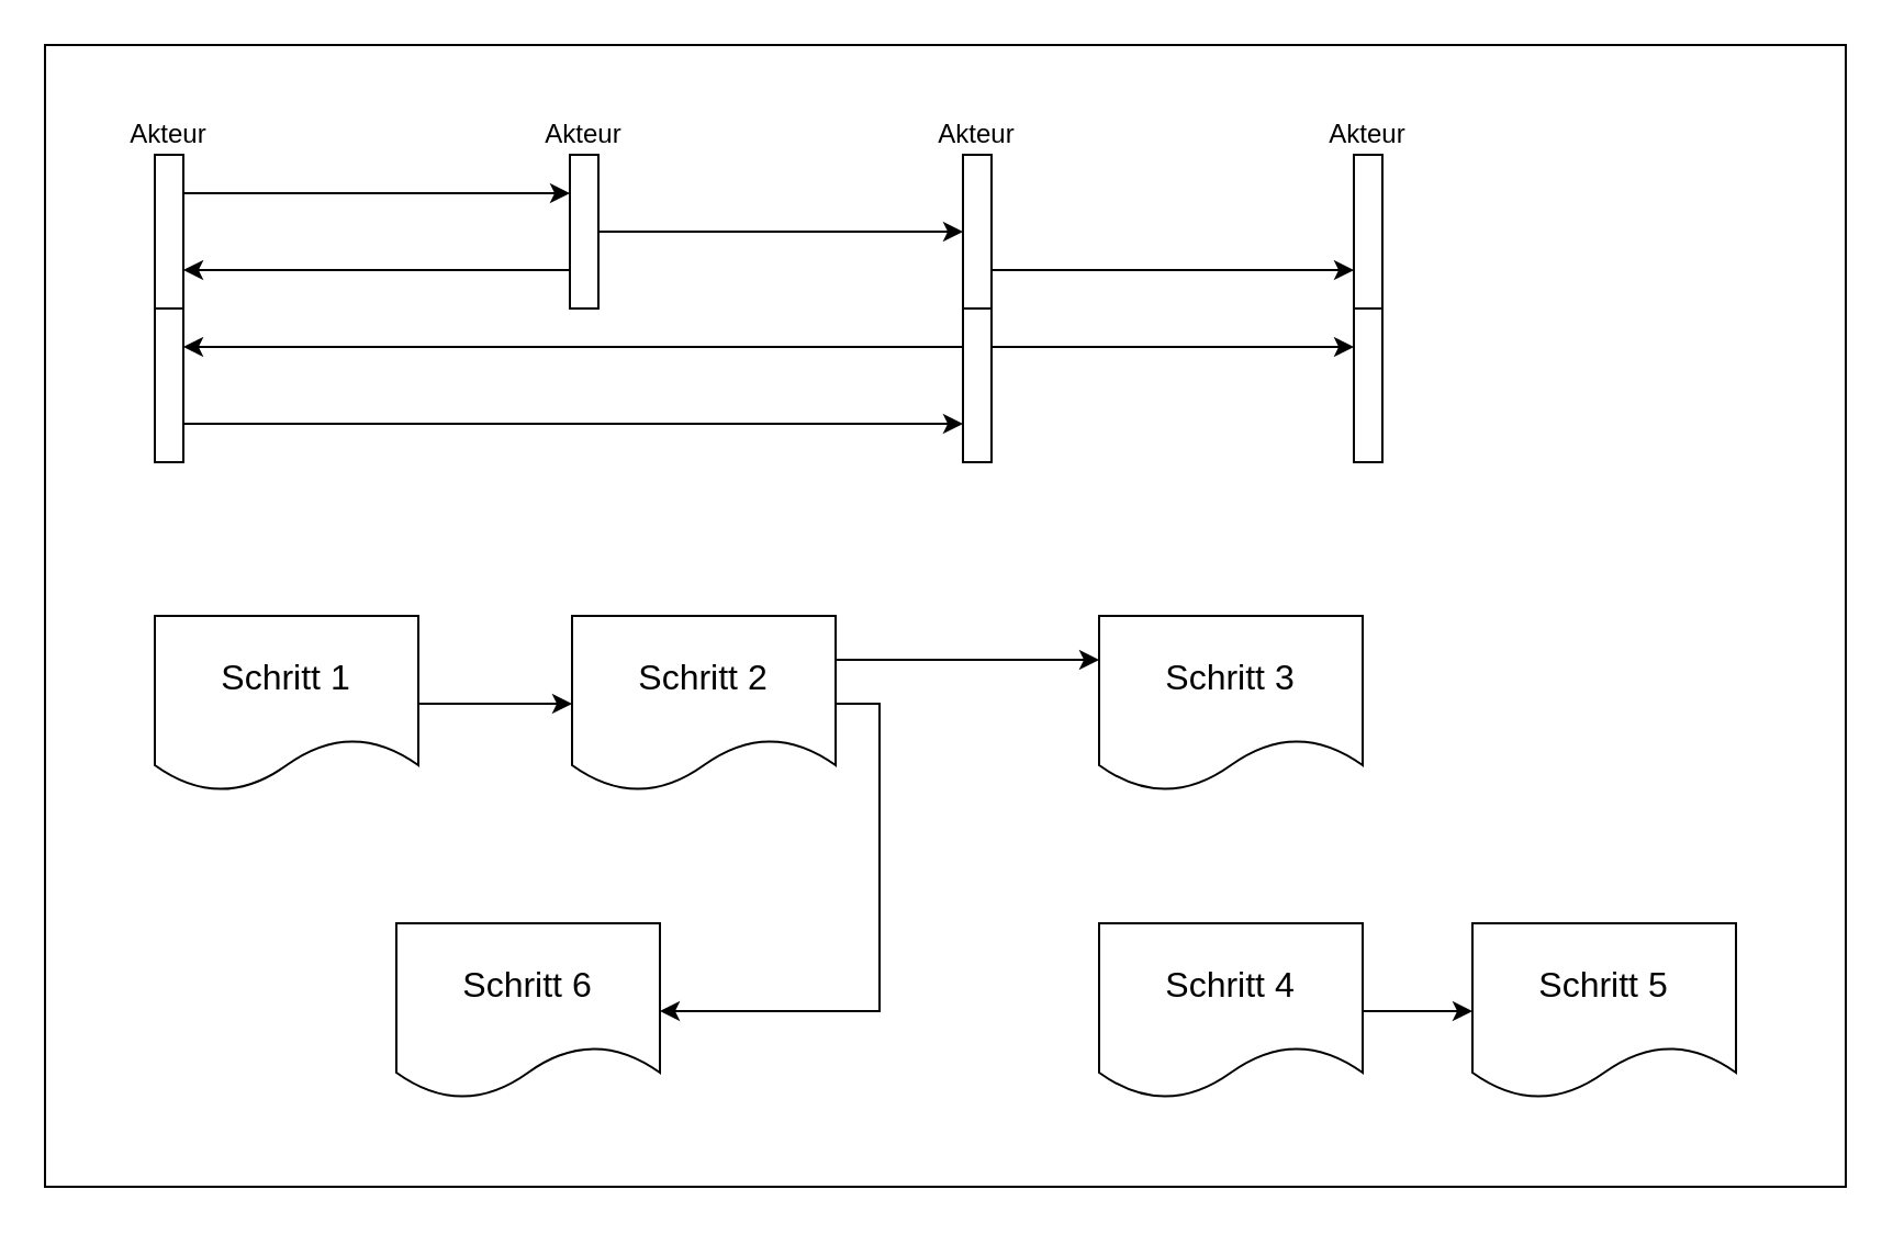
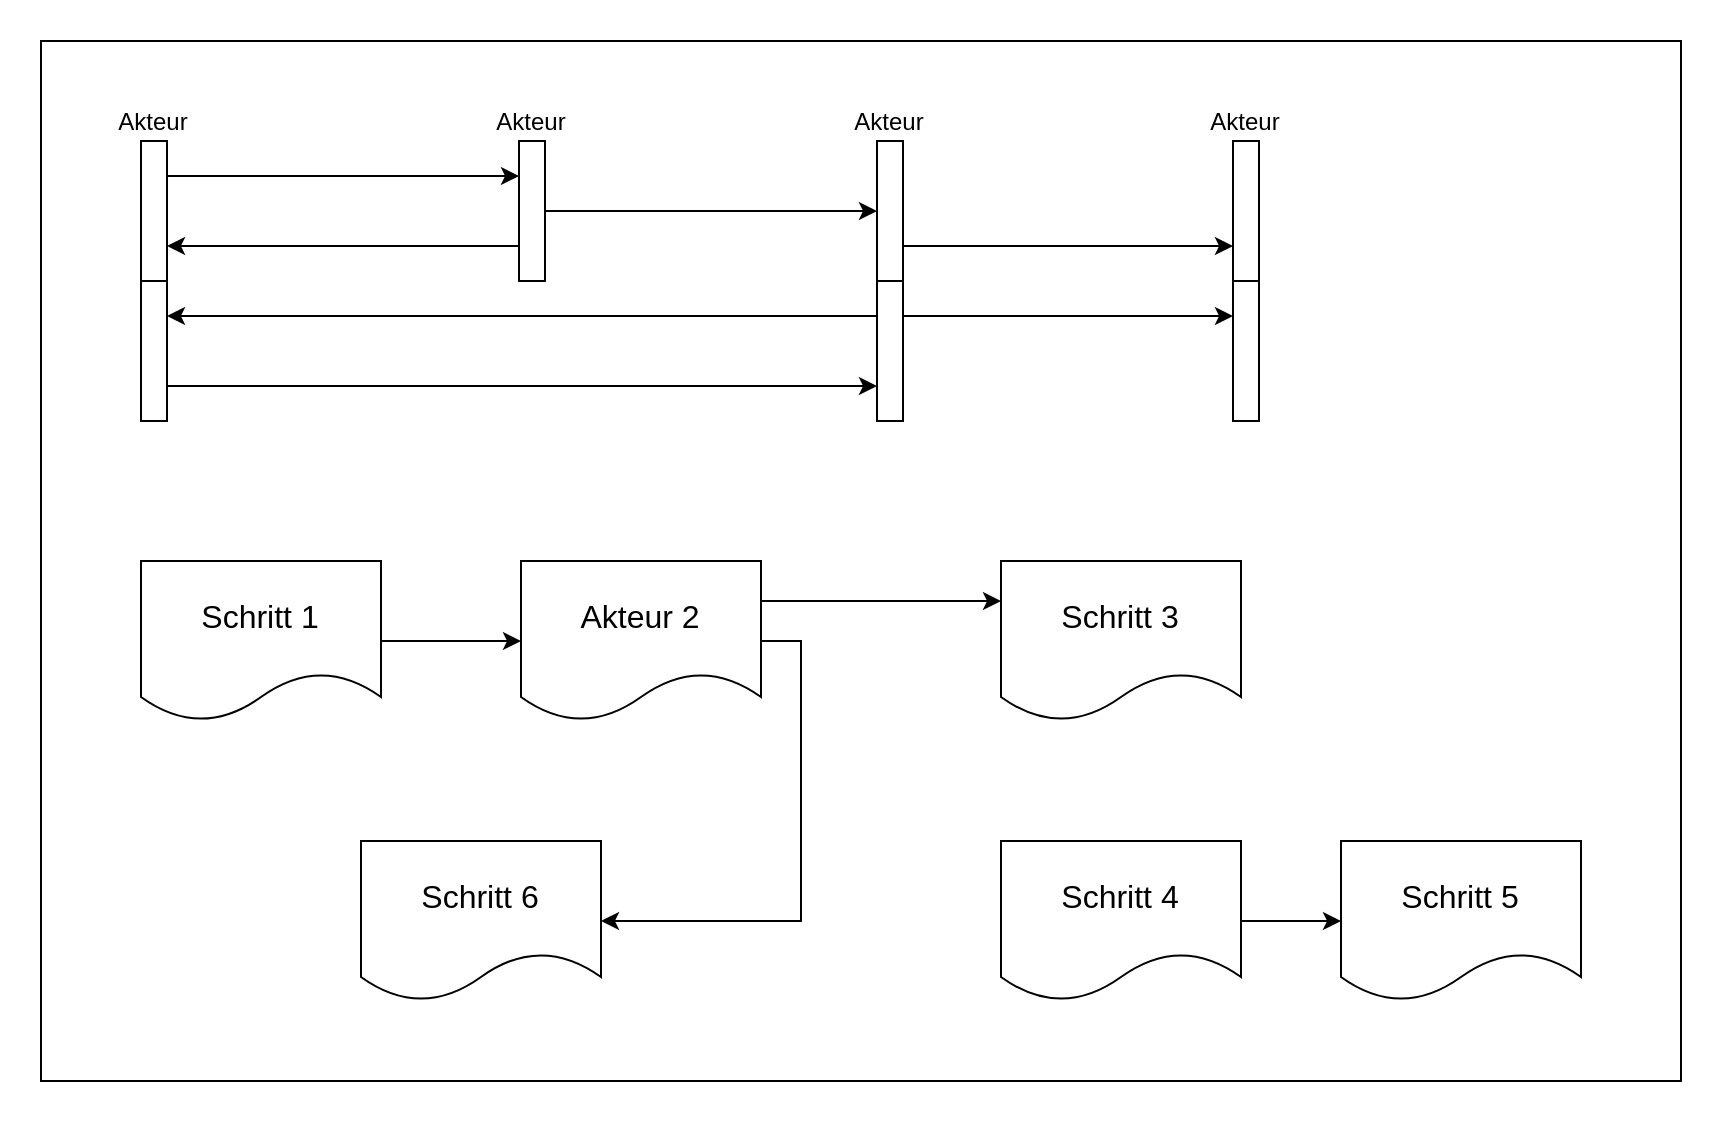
  <mxCell id="0" />
  <mxCell id="1" parent="0" />
  <mxCell id="2" value="" style="rounded=0;whiteSpace=wrap;html=1;" parent="1" vertex="1"><mxGeometry width="820" height="520" as="geometry" x="20" y="20" /></mxCell>
  <mxCell id="3" style="edgeStyle=orthogonalEdgeStyle;rounded=0;orthogonalLoop=1;jettySize=auto;html=1;exitX=1;exitY=0.5;exitDx=0;exitDy=0;entryX=0;entryY=0.5;entryDx=0;entryDy=0;" edge="1" parent="1" source="4" target="7"><mxGeometry relative="1" as="geometry" /></mxCell>
  <mxCell id="4" value="Schritt 1" style="shape=document;whiteSpace=wrap;html=1;boundedLbl=1;fontSize=16;" vertex="1" parent="1"><mxGeometry x="70" y="280" width="120" height="80" as="geometry" /></mxCell>
  <mxCell id="5" style="edgeStyle=orthogonalEdgeStyle;rounded=0;orthogonalLoop=1;jettySize=auto;html=1;exitX=1;exitY=0.25;exitDx=0;exitDy=0;entryX=0;entryY=0.25;entryDx=0;entryDy=0;" edge="1" parent="1" source="7" target="8"><mxGeometry relative="1" as="geometry" /></mxCell>
  <mxCell id="6" style="edgeStyle=orthogonalEdgeStyle;rounded=0;orthogonalLoop=1;jettySize=auto;html=1;exitX=1;exitY=0.5;exitDx=0;exitDy=0;entryX=1;entryY=0.5;entryDx=0;entryDy=0;" edge="1" parent="1" source="7" target="11"><mxGeometry relative="1" as="geometry" /></mxCell>
- <mxCell id="7" value="Schritt 2" style="shape=document;whiteSpace=wrap;html=1;boundedLbl=1;fontSize=16;" vertex="1" parent="1"><mxGeometry x="260" y="280" width="120" height="80" as="geometry" /></mxCell>
+ <mxCell id="7" value="Akteur 2" style="shape=document;whiteSpace=wrap;html=1;boundedLbl=1;fontSize=16;" vertex="1" parent="1"><mxGeometry x="260" y="280" width="120" height="80" as="geometry" /></mxCell>
  <mxCell id="8" value="Schritt 3" style="shape=document;whiteSpace=wrap;html=1;boundedLbl=1;fontSize=16;" vertex="1" parent="1"><mxGeometry x="500" y="280" width="120" height="80" as="geometry" /></mxCell>
  <mxCell id="9" style="edgeStyle=orthogonalEdgeStyle;rounded=0;orthogonalLoop=1;jettySize=auto;html=1;exitX=1;exitY=0.5;exitDx=0;exitDy=0;entryX=0;entryY=0.5;entryDx=0;entryDy=0;" edge="1" parent="1" source="10" target="12"><mxGeometry relative="1" as="geometry" /></mxCell>
  <mxCell id="10" value="Schritt 4" style="shape=document;whiteSpace=wrap;html=1;boundedLbl=1;fontSize=16;" vertex="1" parent="1"><mxGeometry x="500" y="420" width="120" height="80" as="geometry" /></mxCell>
  <mxCell id="11" value="Schritt 6" style="shape=document;whiteSpace=wrap;html=1;boundedLbl=1;fontSize=16;" vertex="1" parent="1"><mxGeometry x="180" y="420" width="120" height="80" as="geometry" /></mxCell>
  <mxCell id="12" value="Schritt 5" style="shape=document;whiteSpace=wrap;html=1;boundedLbl=1;fontSize=16;" vertex="1" parent="1"><mxGeometry x="670" y="420" width="120" height="80" as="geometry" /></mxCell>
  <mxCell id="13" value="&lt;span style=&quot;text-wrap-mode: nowrap;&quot;&gt;Akteur&lt;/span&gt;" style="rounded=0;whiteSpace=wrap;html=1;labelPosition=center;verticalLabelPosition=top;align=center;verticalAlign=bottom;" vertex="1" parent="1"><mxGeometry x="70" y="70" width="13" height="140" as="geometry" /></mxCell>
  <mxCell id="14" style="edgeStyle=orthogonalEdgeStyle;rounded=0;orthogonalLoop=1;jettySize=auto;html=1;exitX=1;exitY=0.25;exitDx=0;exitDy=0;entryX=0;entryY=0.25;entryDx=0;entryDy=0;" edge="1" parent="1" source="15" target="21"><mxGeometry relative="1" as="geometry" /></mxCell>
  <mxCell id="15" value="" style="rounded=0;whiteSpace=wrap;html=1;labelPosition=center;verticalLabelPosition=top;align=center;verticalAlign=bottom;" vertex="1" parent="1"><mxGeometry x="70" y="70" width="13" height="70" as="geometry" /></mxCell>
  <mxCell id="16" style="edgeStyle=orthogonalEdgeStyle;rounded=0;orthogonalLoop=1;jettySize=auto;html=1;exitX=1;exitY=0.75;exitDx=0;exitDy=0;entryX=0;entryY=0.75;entryDx=0;entryDy=0;" edge="1" parent="1" source="17" target="27"><mxGeometry relative="1" as="geometry" /></mxCell>
  <mxCell id="17" value="" style="rounded=0;whiteSpace=wrap;html=1;labelPosition=center;verticalLabelPosition=top;align=center;verticalAlign=bottom;" vertex="1" parent="1"><mxGeometry x="70" y="140" width="13" height="70" as="geometry" /></mxCell>
  <mxCell id="18" value="&lt;span style=&quot;text-wrap-mode: nowrap;&quot;&gt;Akteur&lt;/span&gt;" style="rounded=0;whiteSpace=wrap;html=1;labelPosition=center;verticalLabelPosition=top;align=center;verticalAlign=bottom;" vertex="1" parent="1"><mxGeometry x="259" y="70" width="13" height="69" as="geometry" /></mxCell>
  <mxCell id="19" style="edgeStyle=orthogonalEdgeStyle;rounded=0;orthogonalLoop=1;jettySize=auto;html=1;exitX=1;exitY=0.5;exitDx=0;exitDy=0;entryX=0;entryY=0.5;entryDx=0;entryDy=0;" edge="1" parent="1" source="21" target="24"><mxGeometry relative="1" as="geometry" /></mxCell>
  <mxCell id="20" style="edgeStyle=orthogonalEdgeStyle;rounded=0;orthogonalLoop=1;jettySize=auto;html=1;exitX=0;exitY=0.75;exitDx=0;exitDy=0;entryX=1;entryY=0.75;entryDx=0;entryDy=0;" edge="1" parent="1" source="21" target="15"><mxGeometry relative="1" as="geometry" /></mxCell>
  <mxCell id="21" value="" style="rounded=0;whiteSpace=wrap;html=1;labelPosition=center;verticalLabelPosition=top;align=center;verticalAlign=bottom;" vertex="1" parent="1"><mxGeometry x="259" y="70" width="13" height="70" as="geometry" /></mxCell>
  <mxCell id="22" value="&lt;span style=&quot;text-wrap-mode: nowrap;&quot;&gt;Akteur&lt;/span&gt;" style="rounded=0;whiteSpace=wrap;html=1;labelPosition=center;verticalLabelPosition=top;align=center;verticalAlign=bottom;" vertex="1" parent="1"><mxGeometry x="438" y="70" width="13" height="140" as="geometry" /></mxCell>
  <mxCell id="23" style="edgeStyle=orthogonalEdgeStyle;rounded=0;orthogonalLoop=1;jettySize=auto;html=1;exitX=1;exitY=0.75;exitDx=0;exitDy=0;entryX=0;entryY=0.75;entryDx=0;entryDy=0;" edge="1" parent="1" source="24" target="29"><mxGeometry relative="1" as="geometry" /></mxCell>
  <mxCell id="24" value="" style="rounded=0;whiteSpace=wrap;html=1;labelPosition=center;verticalLabelPosition=top;align=center;verticalAlign=bottom;" vertex="1" parent="1"><mxGeometry x="438" y="70" width="13" height="70" as="geometry" /></mxCell>
  <mxCell id="25" style="edgeStyle=orthogonalEdgeStyle;rounded=0;orthogonalLoop=1;jettySize=auto;html=1;exitX=1;exitY=0.25;exitDx=0;exitDy=0;entryX=0;entryY=0.25;entryDx=0;entryDy=0;" edge="1" parent="1" source="27" target="30"><mxGeometry relative="1" as="geometry" /></mxCell>
  <mxCell id="26" style="edgeStyle=orthogonalEdgeStyle;rounded=0;orthogonalLoop=1;jettySize=auto;html=1;exitX=0;exitY=0.25;exitDx=0;exitDy=0;entryX=1;entryY=0.25;entryDx=0;entryDy=0;" edge="1" parent="1" source="27" target="17"><mxGeometry relative="1" as="geometry" /></mxCell>
  <mxCell id="27" value="" style="rounded=0;whiteSpace=wrap;html=1;labelPosition=center;verticalLabelPosition=top;align=center;verticalAlign=bottom;" vertex="1" parent="1"><mxGeometry x="438" y="140" width="13" height="70" as="geometry" /></mxCell>
  <mxCell id="28" value="&lt;span style=&quot;text-wrap-mode: nowrap;&quot;&gt;Akteur&lt;/span&gt;" style="rounded=0;whiteSpace=wrap;html=1;labelPosition=center;verticalLabelPosition=top;align=center;verticalAlign=bottom;" vertex="1" parent="1"><mxGeometry x="616" y="70" width="13" height="140" as="geometry" /></mxCell>
  <mxCell id="29" value="" style="rounded=0;whiteSpace=wrap;html=1;labelPosition=center;verticalLabelPosition=top;align=center;verticalAlign=bottom;" vertex="1" parent="1"><mxGeometry x="616" y="70" width="13" height="70" as="geometry" /></mxCell>
  <mxCell id="30" value="" style="rounded=0;whiteSpace=wrap;html=1;labelPosition=center;verticalLabelPosition=top;align=center;verticalAlign=bottom;" vertex="1" parent="1"><mxGeometry x="616" y="140" width="13" height="70" as="geometry" /></mxCell>
